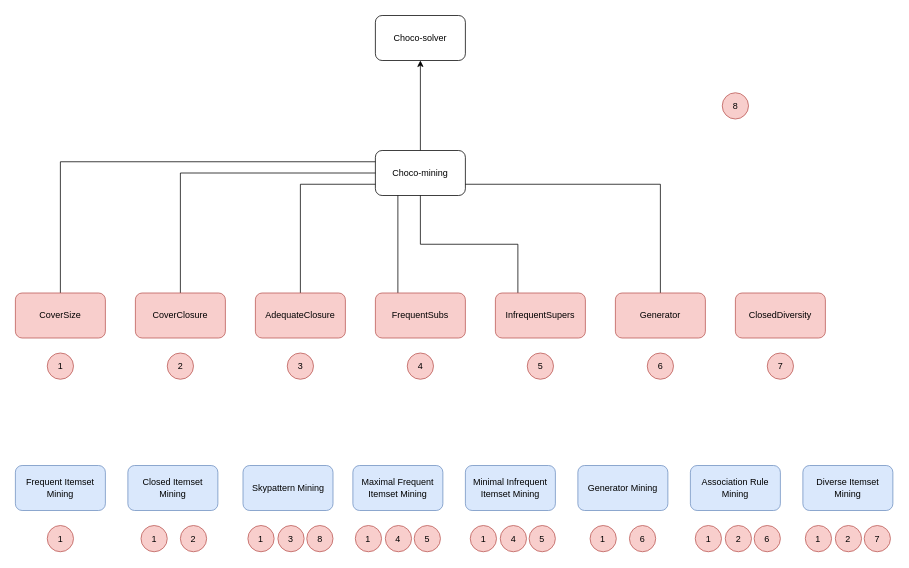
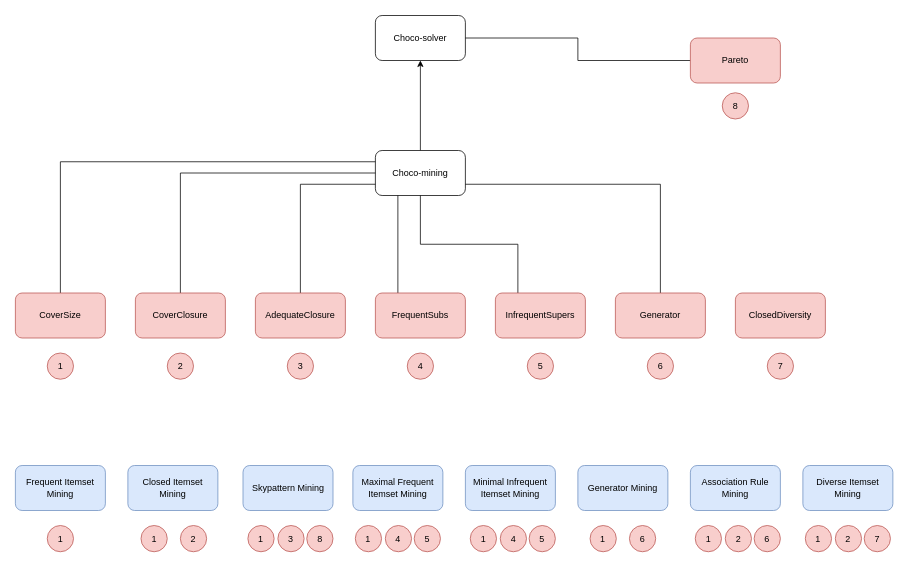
  <mxCell id="0" />
  <mxCell id="1" parent="0" />
  <mxCell id="2" value="Choco-solver" style="rounded=1;whiteSpace=wrap;html=1;" vertex="1" parent="1"><mxGeometry x="500" y="20" width="120" height="60" as="geometry" /></mxCell>
  <mxCell id="3" style="edgeStyle=orthogonalEdgeStyle;rounded=0;orthogonalLoop=1;jettySize=auto;html=1;exitX=0.5;exitY=0;exitDx=0;exitDy=0;entryX=0.5;entryY=1;entryDx=0;entryDy=0;" edge="1" parent="1" source="4" target="2"><mxGeometry relative="1" as="geometry" /></mxCell>
  <mxCell id="4" value="Choco-mining" style="rounded=1;whiteSpace=wrap;html=1;" vertex="1" parent="1"><mxGeometry x="500" y="200" width="120" height="60" as="geometry" /></mxCell>
  <mxCell id="5" style="edgeStyle=orthogonalEdgeStyle;rounded=0;orthogonalLoop=1;jettySize=auto;html=1;exitX=0.5;exitY=0;exitDx=0;exitDy=0;entryX=0;entryY=0.25;entryDx=0;entryDy=0;endArrow=none;endFill=0;" edge="1" parent="1" source="6" target="4"><mxGeometry relative="1" as="geometry" /></mxCell>
  <mxCell id="6" value="CoverSize" style="rounded=1;whiteSpace=wrap;html=1;fillColor=#f8cecc;strokeColor=#b85450;" vertex="1" parent="1"><mxGeometry x="20" y="390" width="120" height="60" as="geometry" /></mxCell>
  <mxCell id="7" style="edgeStyle=orthogonalEdgeStyle;rounded=0;orthogonalLoop=1;jettySize=auto;html=1;exitX=0.5;exitY=0;exitDx=0;exitDy=0;entryX=0;entryY=0.5;entryDx=0;entryDy=0;endArrow=none;endFill=0;" edge="1" parent="1" source="8" target="4"><mxGeometry relative="1" as="geometry" /></mxCell>
  <mxCell id="8" value="CoverClosure" style="rounded=1;whiteSpace=wrap;html=1;fillColor=#f8cecc;strokeColor=#b85450;" vertex="1" parent="1"><mxGeometry x="180" y="390" width="120" height="60" as="geometry" /></mxCell>
  <mxCell id="9" style="edgeStyle=orthogonalEdgeStyle;rounded=0;orthogonalLoop=1;jettySize=auto;html=1;exitX=0.5;exitY=0;exitDx=0;exitDy=0;entryX=0;entryY=0.75;entryDx=0;entryDy=0;endArrow=none;endFill=0;" edge="1" parent="1" source="10" target="4"><mxGeometry relative="1" as="geometry" /></mxCell>
  <mxCell id="10" value="AdequateClosure" style="rounded=1;whiteSpace=wrap;html=1;fillColor=#f8cecc;strokeColor=#b85450;" vertex="1" parent="1"><mxGeometry x="340" y="390" width="120" height="60" as="geometry" /></mxCell>
  <mxCell id="11" style="edgeStyle=orthogonalEdgeStyle;rounded=0;orthogonalLoop=1;jettySize=auto;html=1;exitX=0.25;exitY=0;exitDx=0;exitDy=0;entryX=0.25;entryY=1;entryDx=0;entryDy=0;endArrow=none;endFill=0;" edge="1" parent="1" source="12" target="4"><mxGeometry relative="1" as="geometry" /></mxCell>
  <mxCell id="12" value="FrequentSubs" style="rounded=1;whiteSpace=wrap;html=1;fillColor=#f8cecc;strokeColor=#b85450;" vertex="1" parent="1"><mxGeometry x="500" y="390" width="120" height="60" as="geometry" /></mxCell>
  <mxCell id="13" style="edgeStyle=orthogonalEdgeStyle;rounded=0;orthogonalLoop=1;jettySize=auto;html=1;exitX=0.25;exitY=0;exitDx=0;exitDy=0;entryX=0.5;entryY=1;entryDx=0;entryDy=0;endArrow=none;endFill=0;" edge="1" parent="1" source="14" target="4"><mxGeometry relative="1" as="geometry" /></mxCell>
  <mxCell id="14" value="InfrequentSupers" style="rounded=1;whiteSpace=wrap;html=1;fillColor=#f8cecc;strokeColor=#b85450;" vertex="1" parent="1"><mxGeometry x="660" y="390" width="120" height="60" as="geometry" /></mxCell>
  <mxCell id="15" style="edgeStyle=orthogonalEdgeStyle;rounded=0;orthogonalLoop=1;jettySize=auto;html=1;exitX=0.5;exitY=0;exitDx=0;exitDy=0;entryX=1;entryY=0.75;entryDx=0;entryDy=0;endArrow=none;endFill=0;" edge="1" parent="1" source="16" target="4"><mxGeometry relative="1" as="geometry" /></mxCell>
  <mxCell id="16" value="Generator" style="rounded=1;whiteSpace=wrap;html=1;fillColor=#f8cecc;strokeColor=#b85450;" vertex="1" parent="1"><mxGeometry x="820" y="390" width="120" height="60" as="geometry" /></mxCell>
  <mxCell id="17" value="ClosedDiversity" style="rounded=1;whiteSpace=wrap;html=1;fillColor=#f8cecc;strokeColor=#b85450;" vertex="1" parent="1"><mxGeometry x="980" y="390" width="120" height="60" as="geometry" /></mxCell>
  <mxCell id="18" value="Frequent Itemset Mining" style="rounded=1;whiteSpace=wrap;html=1;fillColor=#dae8fc;strokeColor=#6c8ebf;" vertex="1" parent="1"><mxGeometry x="20" y="620" width="120" height="60" as="geometry" /></mxCell>
  <mxCell id="19" value="Closed Itemset Mining" style="rounded=1;whiteSpace=wrap;html=1;fillColor=#dae8fc;strokeColor=#6c8ebf;" vertex="1" parent="1"><mxGeometry x="170" y="620" width="120" height="60" as="geometry" /></mxCell>
  <mxCell id="20" value="Skypattern Mining" style="rounded=1;whiteSpace=wrap;html=1;fillColor=#dae8fc;strokeColor=#6c8ebf;" vertex="1" parent="1"><mxGeometry x="323.5" y="620" width="120" height="60" as="geometry" /></mxCell>
  <mxCell id="21" value="Maximal Frequent Itemset Mining" style="rounded=1;whiteSpace=wrap;html=1;fillColor=#dae8fc;strokeColor=#6c8ebf;" vertex="1" parent="1"><mxGeometry x="470" y="620" width="120" height="60" as="geometry" /></mxCell>
  <mxCell id="22" value="Minimal Infrequent Itemset Mining" style="rounded=1;whiteSpace=wrap;html=1;fillColor=#dae8fc;strokeColor=#6c8ebf;" vertex="1" parent="1"><mxGeometry x="620" y="620" width="120" height="60" as="geometry" /></mxCell>
  <mxCell id="23" value="Generator Mining" style="rounded=1;whiteSpace=wrap;html=1;fillColor=#dae8fc;strokeColor=#6c8ebf;" vertex="1" parent="1"><mxGeometry x="770" y="620" width="120" height="60" as="geometry" /></mxCell>
  <mxCell id="24" value="Association Rule Mining" style="rounded=1;whiteSpace=wrap;html=1;fillColor=#dae8fc;strokeColor=#6c8ebf;" vertex="1" parent="1"><mxGeometry x="920" y="620" width="120" height="60" as="geometry" /></mxCell>
  <mxCell id="25" value="Diverse Itemset Mining" style="rounded=1;whiteSpace=wrap;html=1;fillColor=#dae8fc;strokeColor=#6c8ebf;" vertex="1" parent="1"><mxGeometry x="1070" y="620" width="120" height="60" as="geometry" /></mxCell>
  <mxCell id="26" value="1" style="ellipse;whiteSpace=wrap;html=1;aspect=fixed;fillColor=#f8cecc;strokeColor=#b85450;" vertex="1" parent="1"><mxGeometry x="62.5" y="470" width="35" height="35" as="geometry" /></mxCell>
  <mxCell id="27" value="2" style="ellipse;whiteSpace=wrap;html=1;aspect=fixed;fillColor=#f8cecc;strokeColor=#b85450;" vertex="1" parent="1"><mxGeometry x="222.5" y="470" width="35" height="35" as="geometry" /></mxCell>
  <mxCell id="28" value="3" style="ellipse;whiteSpace=wrap;html=1;aspect=fixed;fillColor=#f8cecc;strokeColor=#b85450;" vertex="1" parent="1"><mxGeometry x="382.5" y="470" width="35" height="35" as="geometry" /></mxCell>
  <mxCell id="29" value="4" style="ellipse;whiteSpace=wrap;html=1;aspect=fixed;fillColor=#f8cecc;strokeColor=#b85450;" vertex="1" parent="1"><mxGeometry x="542.5" y="470" width="35" height="35" as="geometry" /></mxCell>
  <mxCell id="30" value="5" style="ellipse;whiteSpace=wrap;html=1;aspect=fixed;fillColor=#f8cecc;strokeColor=#b85450;" vertex="1" parent="1"><mxGeometry x="702.5" y="470" width="35" height="35" as="geometry" /></mxCell>
  <mxCell id="31" value="6" style="ellipse;whiteSpace=wrap;html=1;aspect=fixed;fillColor=#f8cecc;strokeColor=#b85450;" vertex="1" parent="1"><mxGeometry x="862.5" y="470" width="35" height="35" as="geometry" /></mxCell>
  <mxCell id="32" value="7" style="ellipse;whiteSpace=wrap;html=1;aspect=fixed;fillColor=#f8cecc;strokeColor=#b85450;" vertex="1" parent="1"><mxGeometry x="1022.5" y="470" width="35" height="35" as="geometry" /></mxCell>
  <mxCell id="33" value="1" style="ellipse;whiteSpace=wrap;html=1;aspect=fixed;fillColor=#f8cecc;strokeColor=#b85450;" vertex="1" parent="1"><mxGeometry x="62.5" y="700" width="35" height="35" as="geometry" /></mxCell>
  <mxCell id="34" value="1" style="ellipse;whiteSpace=wrap;html=1;aspect=fixed;fillColor=#f8cecc;strokeColor=#b85450;" vertex="1" parent="1"><mxGeometry x="187.5" y="700" width="35" height="35" as="geometry" /></mxCell>
  <mxCell id="35" value="2" style="ellipse;whiteSpace=wrap;html=1;aspect=fixed;fillColor=#f8cecc;strokeColor=#b85450;" vertex="1" parent="1"><mxGeometry x="240" y="700" width="35" height="35" as="geometry" /></mxCell>
  <mxCell id="36" value="1" style="ellipse;whiteSpace=wrap;html=1;aspect=fixed;fillColor=#f8cecc;strokeColor=#b85450;" vertex="1" parent="1"><mxGeometry x="330" y="700" width="35" height="35" as="geometry" /></mxCell>
  <mxCell id="37" value="3" style="ellipse;whiteSpace=wrap;html=1;aspect=fixed;fillColor=#f8cecc;strokeColor=#b85450;" vertex="1" parent="1"><mxGeometry x="370" y="700" width="35" height="35" as="geometry" /></mxCell>
  <mxCell id="38" value="8" style="ellipse;whiteSpace=wrap;html=1;aspect=fixed;fillColor=#f8cecc;strokeColor=#b85450;" vertex="1" parent="1"><mxGeometry x="408.5" y="700" width="35" height="35" as="geometry" /></mxCell>
+ <mxCell id="39" style="edgeStyle=orthogonalEdgeStyle;rounded=0;orthogonalLoop=1;jettySize=auto;html=1;exitX=0;exitY=0.5;exitDx=0;exitDy=0;entryX=1;entryY=0.5;entryDx=0;entryDy=0;endArrow=none;endFill=0;" edge="1" parent="1" source="40" target="2"><mxGeometry relative="1" as="geometry" /></mxCell>
+ <mxCell id="40" value="Pareto" style="rounded=1;whiteSpace=wrap;html=1;fillColor=#f8cecc;strokeColor=#b85450;" vertex="1" parent="1"><mxGeometry x="920" y="50" width="120" height="60" as="geometry" /></mxCell>
  <mxCell id="41" value="8" style="ellipse;whiteSpace=wrap;html=1;aspect=fixed;fillColor=#f8cecc;strokeColor=#b85450;" vertex="1" parent="1"><mxGeometry x="962.5" y="123" width="35" height="35" as="geometry" /></mxCell>
  <mxCell id="42" value="1" style="ellipse;whiteSpace=wrap;html=1;aspect=fixed;fillColor=#f8cecc;strokeColor=#b85450;" vertex="1" parent="1"><mxGeometry x="473.25" y="700" width="35" height="35" as="geometry" /></mxCell>
  <mxCell id="43" value="4" style="ellipse;whiteSpace=wrap;html=1;aspect=fixed;fillColor=#f8cecc;strokeColor=#b85450;" vertex="1" parent="1"><mxGeometry x="513.25" y="700" width="35" height="35" as="geometry" /></mxCell>
  <mxCell id="44" value="5" style="ellipse;whiteSpace=wrap;html=1;aspect=fixed;fillColor=#f8cecc;strokeColor=#b85450;" vertex="1" parent="1"><mxGeometry x="551.75" y="700" width="35" height="35" as="geometry" /></mxCell>
  <mxCell id="45" value="1" style="ellipse;whiteSpace=wrap;html=1;aspect=fixed;fillColor=#f8cecc;strokeColor=#b85450;" vertex="1" parent="1"><mxGeometry x="626.5" y="700" width="35" height="35" as="geometry" /></mxCell>
  <mxCell id="46" value="4" style="ellipse;whiteSpace=wrap;html=1;aspect=fixed;fillColor=#f8cecc;strokeColor=#b85450;" vertex="1" parent="1"><mxGeometry x="666.5" y="700" width="35" height="35" as="geometry" /></mxCell>
  <mxCell id="47" value="5" style="ellipse;whiteSpace=wrap;html=1;aspect=fixed;fillColor=#f8cecc;strokeColor=#b85450;" vertex="1" parent="1"><mxGeometry x="705" y="700" width="35" height="35" as="geometry" /></mxCell>
  <mxCell id="48" value="1" style="ellipse;whiteSpace=wrap;html=1;aspect=fixed;fillColor=#f8cecc;strokeColor=#b85450;" vertex="1" parent="1"><mxGeometry x="786.25" y="700" width="35" height="35" as="geometry" /></mxCell>
  <mxCell id="49" value="6" style="ellipse;whiteSpace=wrap;html=1;aspect=fixed;fillColor=#f8cecc;strokeColor=#b85450;" vertex="1" parent="1"><mxGeometry x="838.75" y="700" width="35" height="35" as="geometry" /></mxCell>
  <mxCell id="50" value="1" style="ellipse;whiteSpace=wrap;html=1;aspect=fixed;fillColor=#f8cecc;strokeColor=#b85450;" vertex="1" parent="1"><mxGeometry x="926.5" y="700" width="35" height="35" as="geometry" /></mxCell>
  <mxCell id="51" value="2" style="ellipse;whiteSpace=wrap;html=1;aspect=fixed;fillColor=#f8cecc;strokeColor=#b85450;" vertex="1" parent="1"><mxGeometry x="966.5" y="700" width="35" height="35" as="geometry" /></mxCell>
  <mxCell id="52" value="6" style="ellipse;whiteSpace=wrap;html=1;aspect=fixed;fillColor=#f8cecc;strokeColor=#b85450;" vertex="1" parent="1"><mxGeometry x="1005" y="700" width="35" height="35" as="geometry" /></mxCell>
  <mxCell id="53" value="1" style="ellipse;whiteSpace=wrap;html=1;aspect=fixed;fillColor=#f8cecc;strokeColor=#b85450;" vertex="1" parent="1"><mxGeometry x="1073.25" y="700" width="35" height="35" as="geometry" /></mxCell>
  <mxCell id="54" value="2" style="ellipse;whiteSpace=wrap;html=1;aspect=fixed;fillColor=#f8cecc;strokeColor=#b85450;" vertex="1" parent="1"><mxGeometry x="1113.25" y="700" width="35" height="35" as="geometry" /></mxCell>
  <mxCell id="55" value="7" style="ellipse;whiteSpace=wrap;html=1;aspect=fixed;fillColor=#f8cecc;strokeColor=#b85450;" vertex="1" parent="1"><mxGeometry x="1151.75" y="700" width="35" height="35" as="geometry" /></mxCell>
